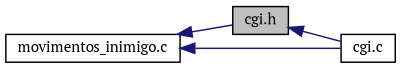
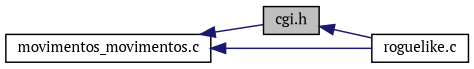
  digraph {
    fontname="PT Serif"
    rankdir=LR
    node [color=black fillcolor=white fontname="PT Serif" fontsize=10 shape=record style=filled]
    edge [color=midnightblue dir=back fontname="PT Serif" fontsize=10 labelfontname=Helvetica labelfontsize=10 style=solid]
    n1 [fillcolor=grey75 fontcolor=black height=0.2 label="cgi.h" width=0.4]
-   n2 [height=0.2 label="cgi.c" width=0.4]
-   n3 [height=0.2 label="movimentos_inimigo.c" width=0.4]
+   n2 [height=0.2 label="roguelike.c" width=0.4]
+   n3 [height=0.2 label="movimentos_movimentos.c" width=0.4]
    n1 -> n2
    n3 -> n1
    n3 -> n2
  }
